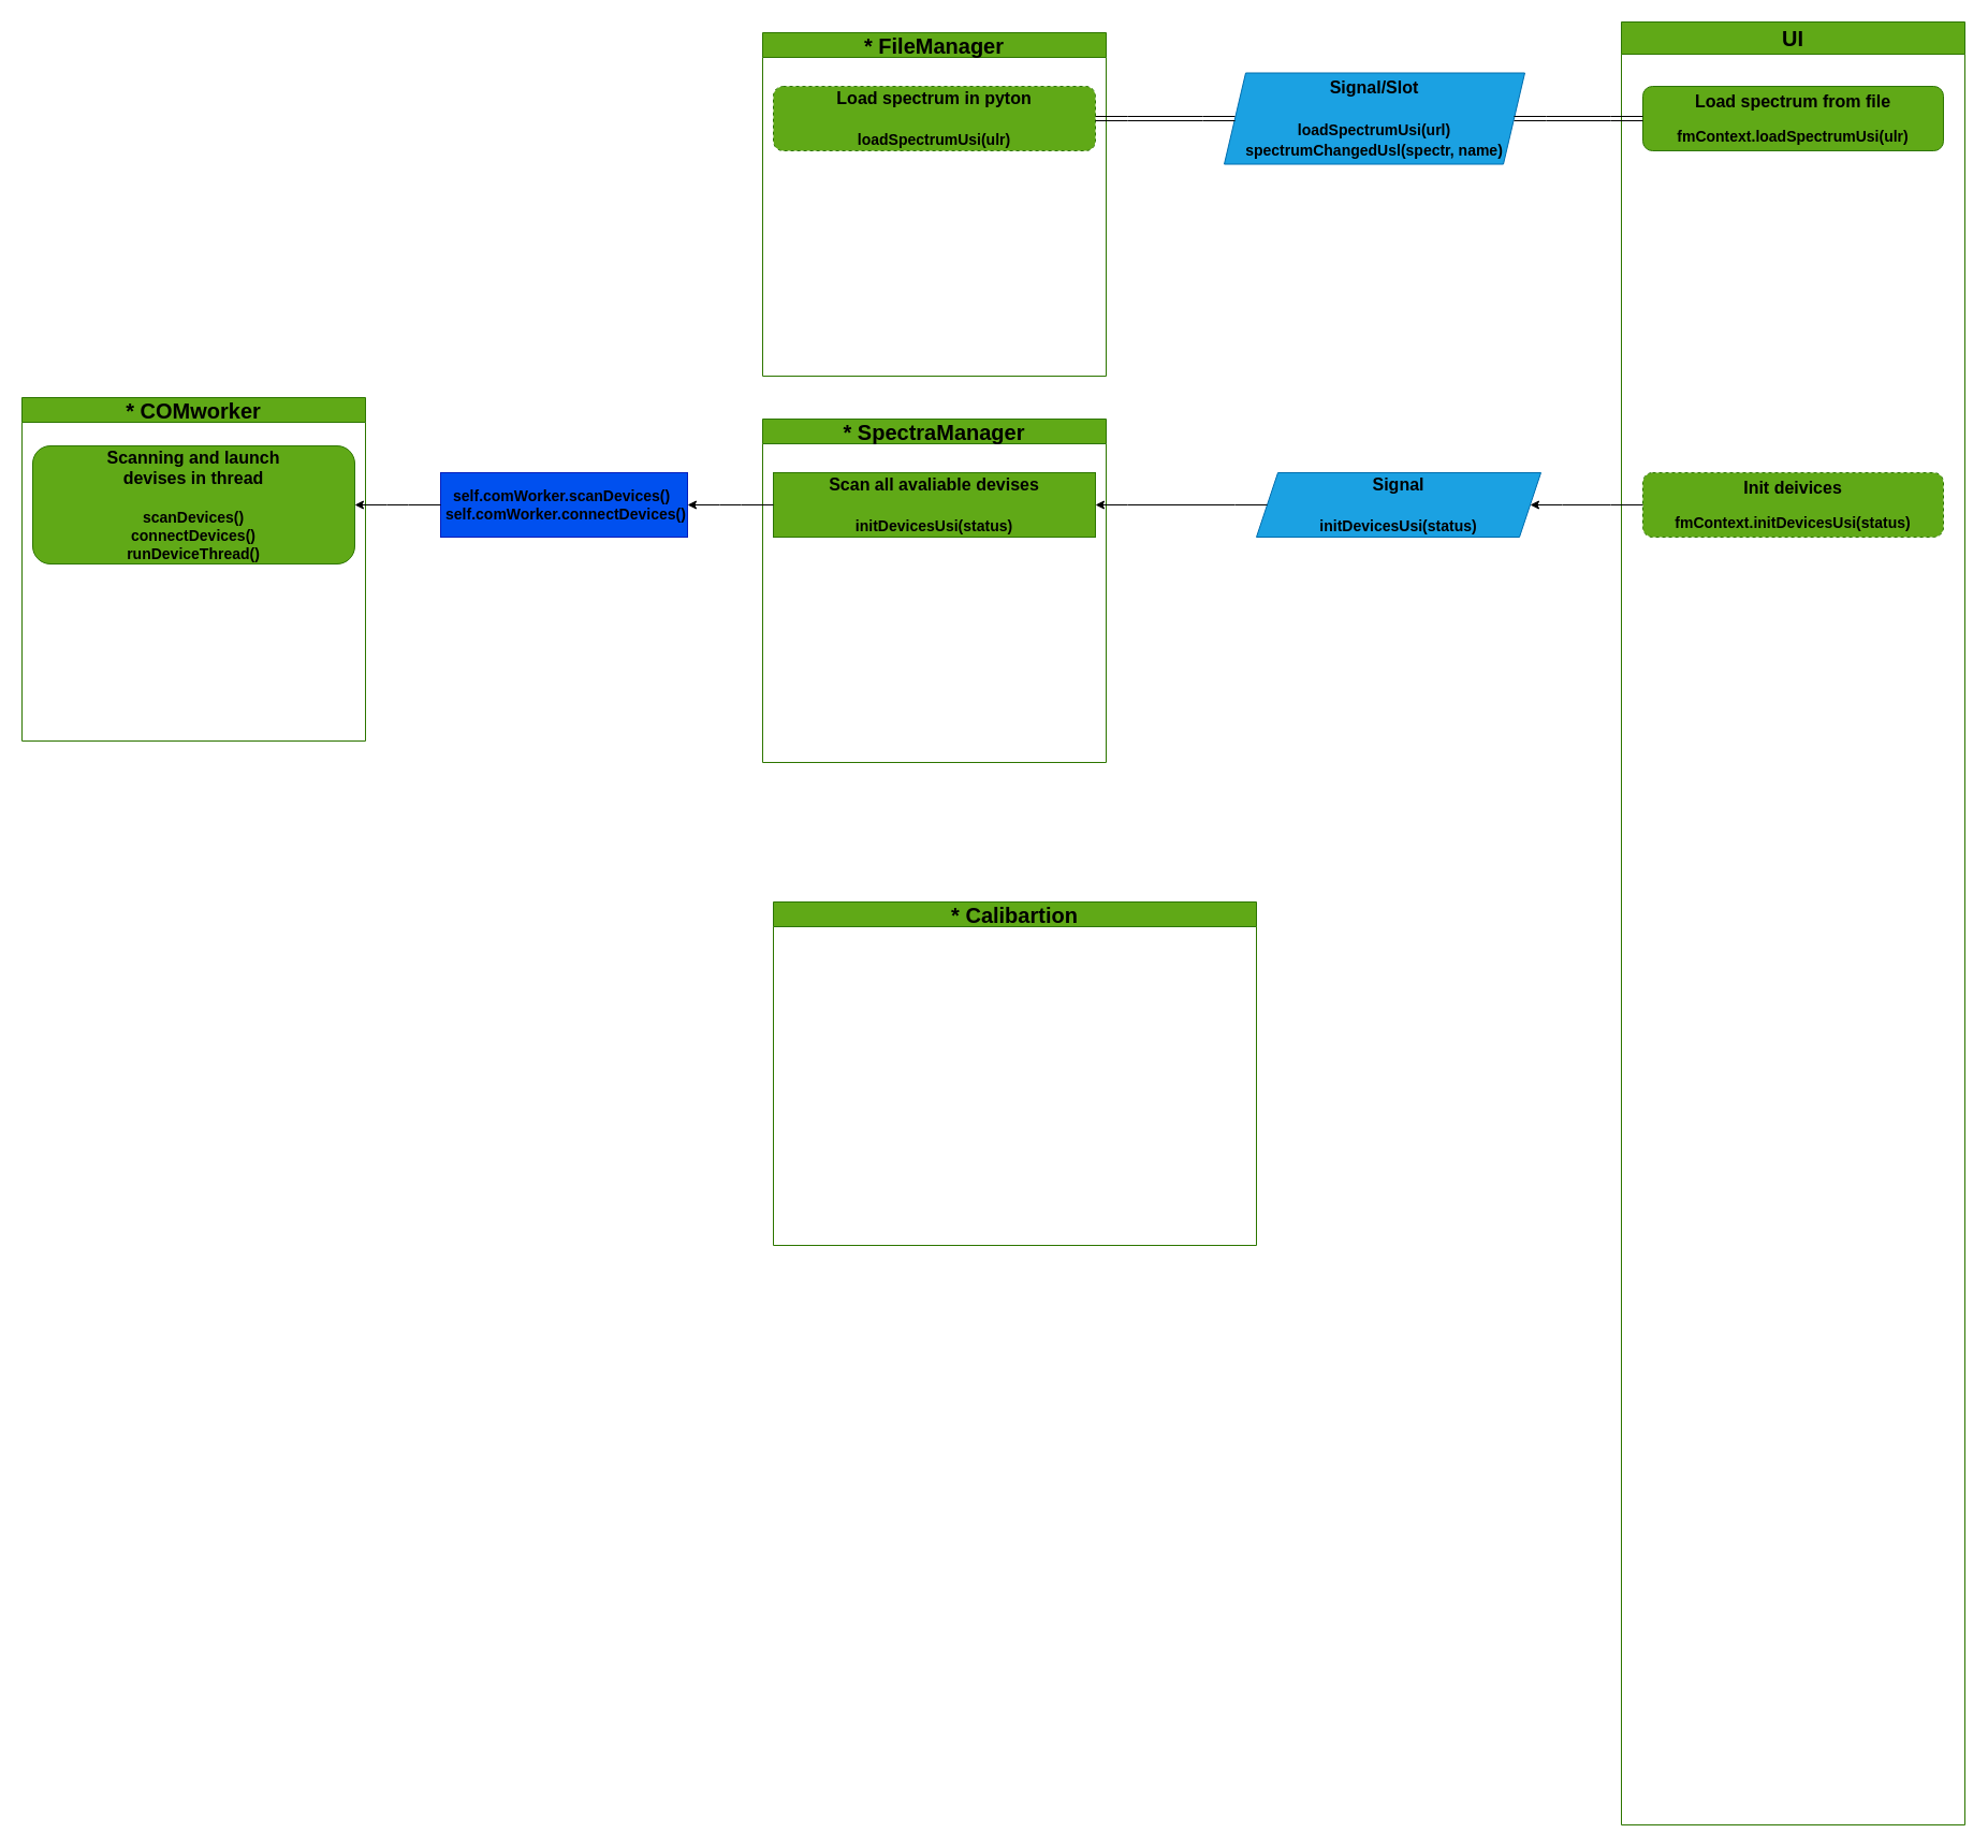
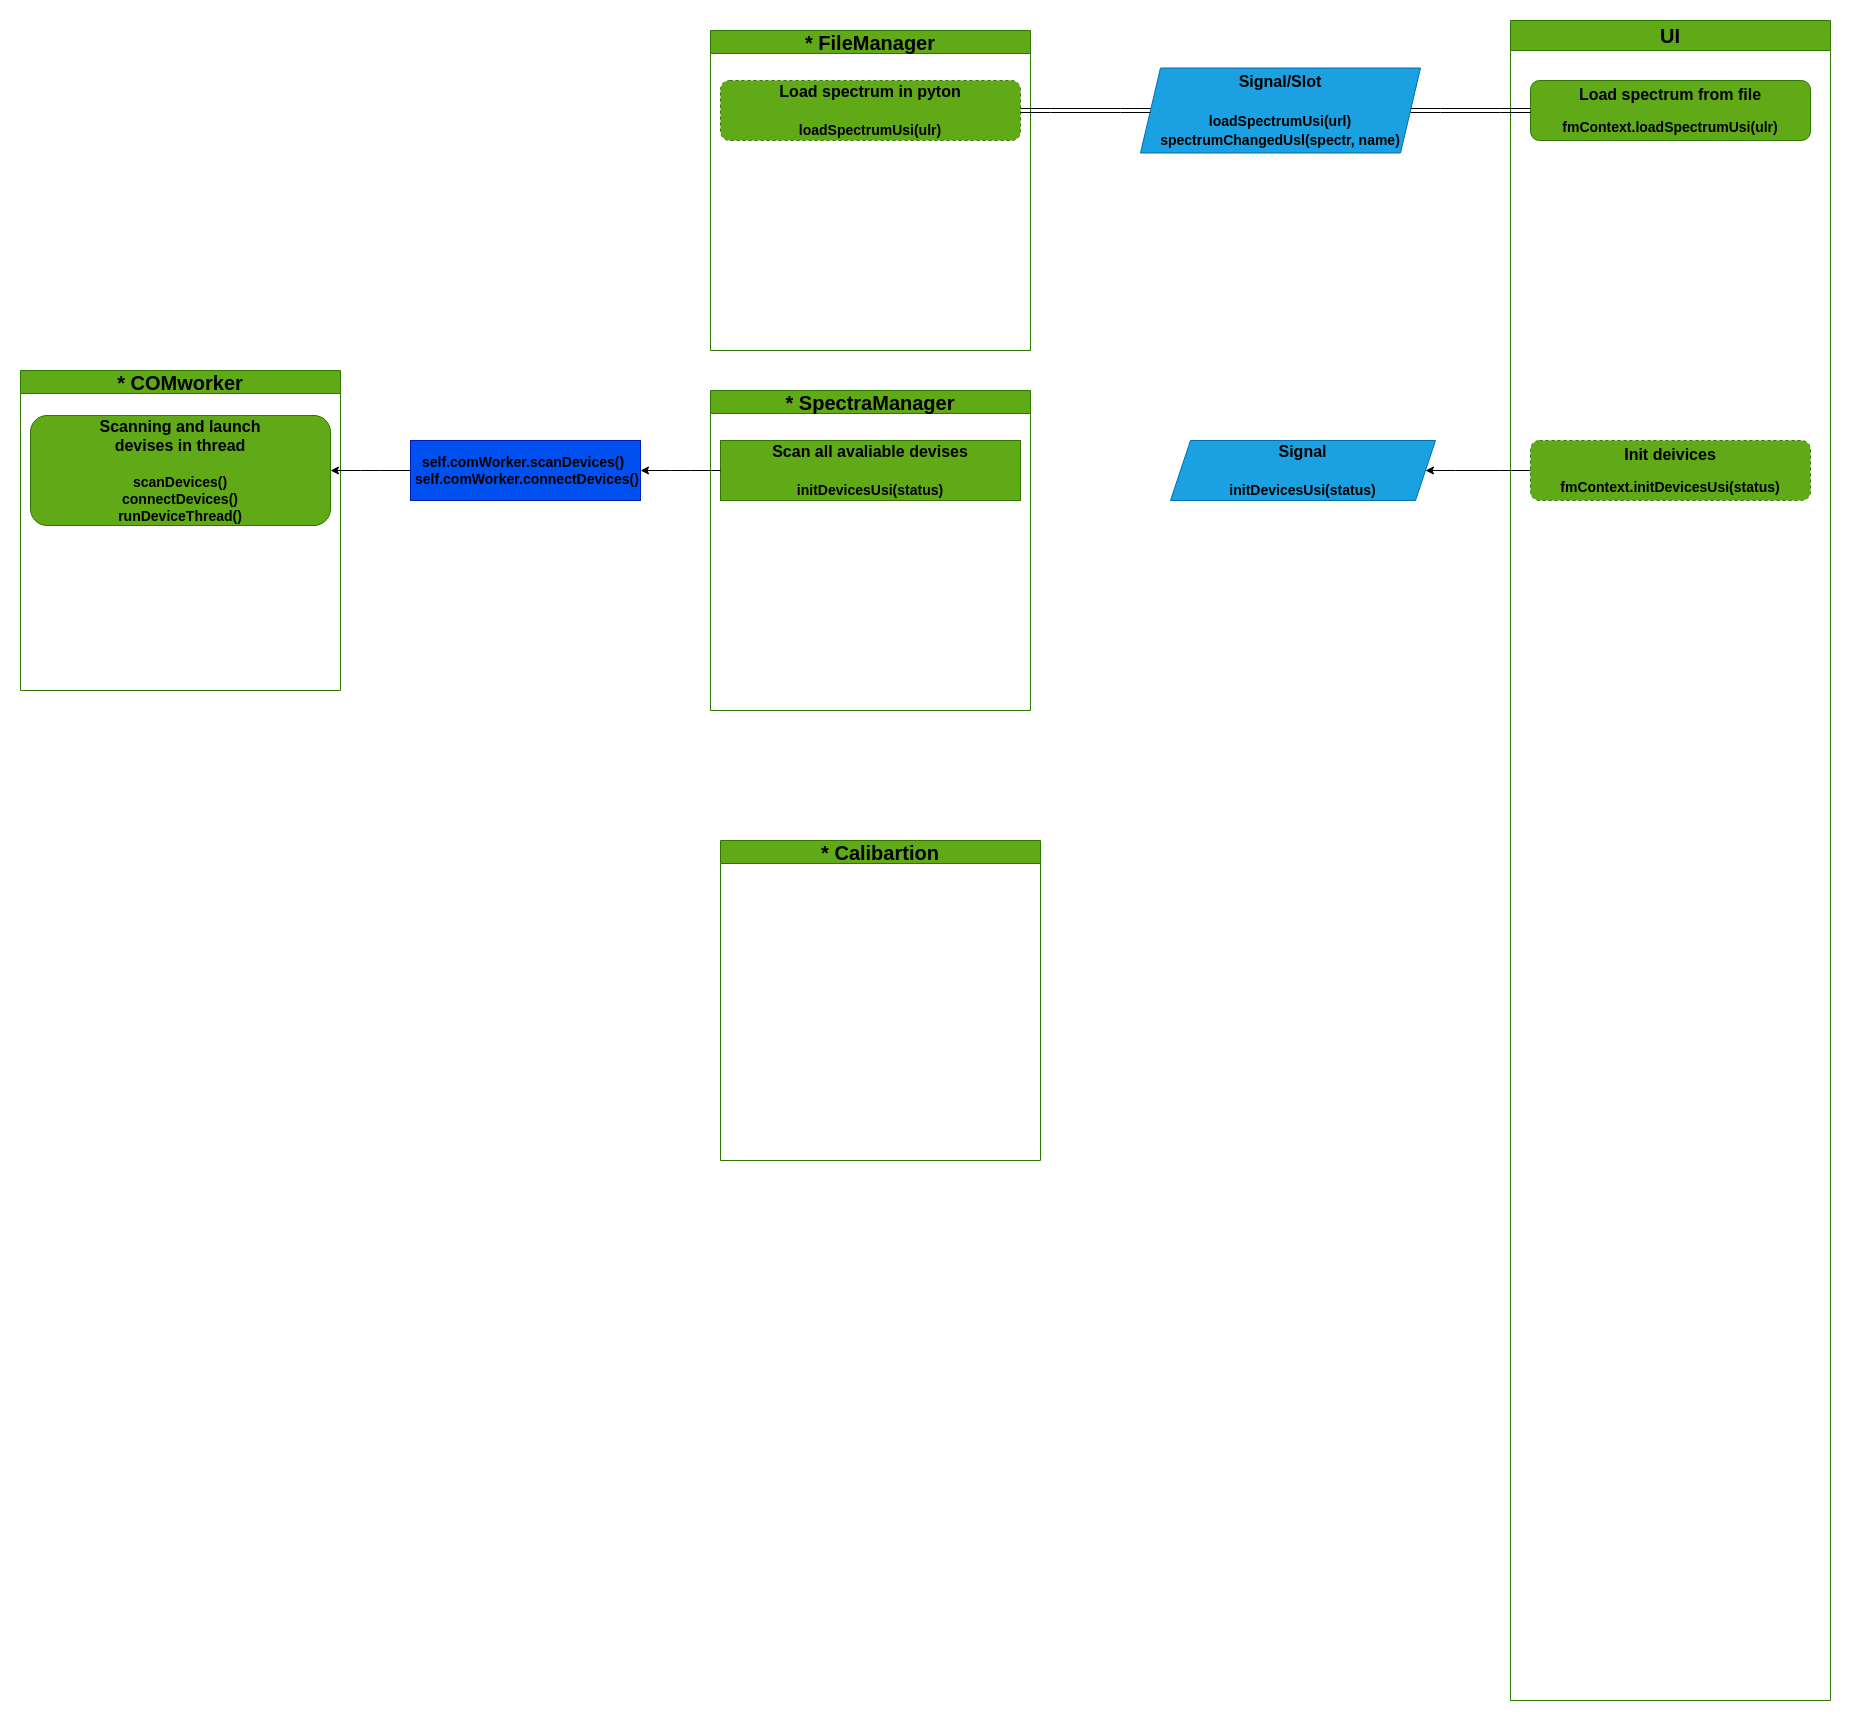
  <mxCell id="0" />
  <mxCell id="1" parent="0" />
  <mxCell id="2" value="&lt;font style=&quot;font-size: 20px;&quot; color=&quot;#000000&quot;&gt;* SpectraManager&lt;br style=&quot;font-size: 20px;&quot;&gt;&lt;/font&gt;" style="swimlane;whiteSpace=wrap;html=1;fillColor=#60a917;fontColor=#ffffff;strokeColor=#2D7600;fontSize=20;" parent="1" vertex="1"><mxGeometry x="710" y="390" width="320" height="320" as="geometry" /></mxCell>
  <mxCell id="3" value="&lt;font color=&quot;#000000&quot; style=&quot;font-size: 16px;&quot;&gt;&lt;b style=&quot;&quot;&gt;Scan all avaliable devises&lt;/b&gt;&lt;br&gt;&lt;br&gt;&lt;/font&gt;&lt;b style=&quot;border-color: var(--border-color); color: rgb(0, 0, 0);&quot;&gt;&lt;font style=&quot;border-color: var(--border-color); font-size: 14px;&quot;&gt;initDevicesUsi(status)&lt;/font&gt;&lt;/b&gt;&lt;font color=&quot;#000000&quot; style=&quot;font-size: 16px;&quot;&gt;&lt;br&gt;&lt;/font&gt;" style="whiteSpace=wrap;html=1;fillColor=#60a917;strokeColor=#2D7600;fontColor=#ffffff;rounded=0;" vertex="1" parent="2"><mxGeometry x="10" y="50" width="300" height="60" as="geometry" /></mxCell>
  <mxCell id="4" value="&lt;font style=&quot;font-size: 20px;&quot; color=&quot;#000000&quot;&gt;* COMworker&lt;/font&gt;" style="swimlane;whiteSpace=wrap;html=1;fillColor=#60a917;fontColor=#ffffff;strokeColor=#2D7600;fontSize=20;" parent="1" vertex="1"><mxGeometry x="20" y="370" width="320" height="320" as="geometry" /></mxCell>
  <mxCell id="5" value="&lt;font style=&quot;font-size: 14px;&quot;&gt;&lt;b&gt;&lt;font color=&quot;#000000&quot; style=&quot;font-size: 16px;&quot;&gt;Scanning and launch &lt;br&gt;devises in thread&lt;br&gt;&lt;br&gt;&lt;/font&gt;&lt;span style=&quot;border-color: var(--border-color); color: rgb(0, 0, 0);&quot;&gt;&lt;font style=&quot;border-color: var(--border-color); font-size: 14px;&quot;&gt;scanDevices()&lt;br&gt;&lt;/font&gt;&lt;/span&gt;&lt;/b&gt;&lt;/font&gt;&lt;font color=&quot;#000000&quot; style=&quot;font-size: 14px;&quot;&gt;&lt;font style=&quot;font-size: 14px;&quot;&gt;&lt;b&gt;connectDevices()&lt;br&gt;runDeviceThread()&lt;/b&gt;&lt;/font&gt;&lt;br&gt;&lt;/font&gt;" style="rounded=1;whiteSpace=wrap;html=1;fillColor=#60a917;strokeColor=#2D7600;fontColor=#ffffff;" vertex="1" parent="4"><mxGeometry x="10" y="45" width="300" height="110" as="geometry" /></mxCell>
  <mxCell id="6" value="&lt;font style=&quot;font-size: 20px;&quot; color=&quot;#000000&quot;&gt;UI&lt;/font&gt;" style="swimlane;whiteSpace=wrap;html=1;fillColor=#60a917;fontColor=#ffffff;strokeColor=#2D7600;startSize=30;" parent="1" vertex="1"><mxGeometry x="1510" y="20" width="320" height="1680" as="geometry" /></mxCell>
  <mxCell id="7" value="&lt;font color=&quot;#000000&quot; style=&quot;&quot;&gt;&lt;b style=&quot;font-size: 16px;&quot;&gt;Load spectrum from file&lt;/b&gt;&lt;br&gt;&lt;br&gt;&lt;b style=&quot;&quot;&gt;&lt;font style=&quot;font-size: 14px;&quot;&gt;fmContext.loadSpectrumUsi(ulr)&lt;/font&gt;&lt;/b&gt;&lt;br&gt;&lt;/font&gt;" style="rounded=1;whiteSpace=wrap;html=1;fillColor=#60a917;strokeColor=#2D7600;fontColor=#ffffff;" vertex="1" parent="6"><mxGeometry x="20" y="60" width="280" height="60" as="geometry" /></mxCell>
  <mxCell id="8" value="&lt;font color=&quot;#000000&quot; style=&quot;&quot;&gt;&lt;span style=&quot;font-size: 16px;&quot;&gt;&lt;b&gt;Init deivices&lt;/b&gt;&lt;/span&gt;&lt;br&gt;&lt;br&gt;&lt;font style=&quot;font-size: 14px;&quot;&gt;&lt;b&gt;fmContext.initDevicesUsi(status)&lt;/b&gt;&lt;/font&gt;&lt;br&gt;&lt;/font&gt;" style="rounded=1;whiteSpace=wrap;html=1;fillColor=#60a917;strokeColor=#2D7600;fontColor=#ffffff;dashed=1;" vertex="1" parent="6"><mxGeometry x="20" y="420" width="280" height="60" as="geometry" /></mxCell>
  <mxCell id="9" value="&lt;font style=&quot;font-size: 20px;&quot; color=&quot;#000000&quot;&gt;* FileManager&lt;br&gt;&lt;/font&gt;" style="swimlane;whiteSpace=wrap;html=1;fillColor=#60a917;fontColor=#ffffff;strokeColor=#2D7600;fontSize=20;" vertex="1" parent="1"><mxGeometry x="710" y="30" width="320" height="320" as="geometry" /></mxCell>
  <mxCell id="10" value="&lt;font color=&quot;#000000&quot; style=&quot;font-size: 16px;&quot;&gt;&lt;b style=&quot;&quot;&gt;Load spectrum in pyton&lt;/b&gt;&lt;br&gt;&lt;br&gt;&lt;/font&gt;&lt;b style=&quot;border-color: var(--border-color); color: rgb(0, 0, 0);&quot;&gt;&lt;font style=&quot;border-color: var(--border-color); font-size: 14px;&quot;&gt;loadSpectrumUsi(ulr)&lt;/font&gt;&lt;/b&gt;&lt;font color=&quot;#000000&quot; style=&quot;font-size: 16px;&quot;&gt;&lt;br&gt;&lt;/font&gt;" style="rounded=1;whiteSpace=wrap;html=1;fillColor=#60a917;strokeColor=#2D7600;fontColor=#ffffff;dashed=1;" vertex="1" parent="9"><mxGeometry x="10" y="50" width="300" height="60" as="geometry" /></mxCell>
- <mxCell id="11" value="&lt;font style=&quot;font-size: 20px;&quot; color=&quot;#000000&quot;&gt;* Calibartion&lt;br&gt;&lt;/font&gt;" style="swimlane;whiteSpace=wrap;html=1;fillColor=#60a917;fontColor=#ffffff;strokeColor=#2D7600;fontSize=20;" vertex="1" parent="1"><mxGeometry x="720" y="840" width="450" height="320" as="geometry" /></mxCell>
+ <mxCell id="11" value="&lt;font style=&quot;font-size: 20px;&quot; color=&quot;#000000&quot;&gt;* Calibartion&lt;br&gt;&lt;/font&gt;" style="swimlane;whiteSpace=wrap;html=1;fillColor=#60a917;fontColor=#ffffff;strokeColor=#2D7600;fontSize=20;" vertex="1" parent="1"><mxGeometry x="720" y="840" width="320" height="320" as="geometry" /></mxCell>
  <mxCell id="12" value="&lt;font style=&quot;&quot;&gt;&lt;font style=&quot;&quot; color=&quot;#000000&quot;&gt;&lt;b style=&quot;&quot;&gt;&lt;span style=&quot;border-color: var(--border-color);&quot;&gt;&lt;font style=&quot;font-size: 16px;&quot;&gt;Signal/Slot&lt;/font&gt;&lt;br&gt;&lt;br&gt;&lt;span style=&quot;font-size: 14px;&quot;&gt;loadSpectrumUsi(url)&lt;/span&gt;&lt;br&gt;&lt;/span&gt;&lt;span style=&quot;font-size: 14px;&quot;&gt;spectrumChangedUsl(spectr, name)&lt;/span&gt;&lt;/b&gt;&lt;/font&gt;&lt;br style=&quot;font-size: 16px;&quot;&gt;&lt;/font&gt;" style="shape=parallelogram;perimeter=parallelogramPerimeter;whiteSpace=wrap;html=1;fixedSize=1;fillColor=#1ba1e2;fontColor=#ffffff;strokeColor=#006EAF;fontSize=16;" vertex="1" parent="1"><mxGeometry x="1140" y="67.5" width="280" height="85" as="geometry" /></mxCell>
  <mxCell id="13" value="" style="endArrow=classic;startArrow=classic;html=1;rounded=0;entryX=0;entryY=0.5;entryDx=0;entryDy=0;exitX=1;exitY=0.5;exitDx=0;exitDy=0;edgeStyle=entityRelationEdgeStyle;shape=link;" edge="1" parent="1" source="12" target="7"><mxGeometry width="50" height="50" relative="1" as="geometry"><mxPoint x="1370" y="250" as="sourcePoint" /><mxPoint x="1420" y="200" as="targetPoint" /></mxGeometry></mxCell>
  <mxCell id="14" value="" style="endArrow=classic;startArrow=classic;html=1;rounded=0;entryX=1;entryY=0.5;entryDx=0;entryDy=0;exitX=0;exitY=0.5;exitDx=0;exitDy=0;edgeStyle=entityRelationEdgeStyle;shape=link;" edge="1" parent="1" source="12" target="10"><mxGeometry width="50" height="50" relative="1" as="geometry"><mxPoint x="1440" y="120" as="sourcePoint" /><mxPoint x="1540" y="120" as="targetPoint" /><Array as="points"><mxPoint x="1480" y="140" /></Array></mxGeometry></mxCell>
  <mxCell id="15" value="&lt;font style=&quot;&quot;&gt;&lt;font style=&quot;&quot; color=&quot;#000000&quot;&gt;&lt;b style=&quot;&quot;&gt;&lt;font style=&quot;font-size: 16px;&quot;&gt;Signal&lt;/font&gt;&lt;br&gt;&lt;br&gt;&lt;/b&gt;&lt;/font&gt;&lt;b style=&quot;font-size: 14px; border-color: var(--border-color); color: rgb(0, 0, 0);&quot;&gt;initDevicesUsi(status)&lt;/b&gt;&lt;br style=&quot;font-size: 16px;&quot;&gt;&lt;/font&gt;" style="shape=parallelogram;perimeter=parallelogramPerimeter;whiteSpace=wrap;html=1;fixedSize=1;fillColor=#1ba1e2;fontColor=#ffffff;strokeColor=#006EAF;fontSize=16;" vertex="1" parent="1"><mxGeometry x="1170" y="440" width="265" height="60" as="geometry" /></mxCell>
- <mxCell id="16" value="" style="endArrow=classic;html=1;rounded=0;exitX=0;exitY=0.5;exitDx=0;exitDy=0;entryX=1;entryY=0.5;entryDx=0;entryDy=0;edgeStyle=entityRelationEdgeStyle;" edge="1" parent="1" source="15" target="3"><mxGeometry width="50" height="50" relative="1" as="geometry"><mxPoint x="1120" y="610" as="sourcePoint" /><mxPoint x="1170" y="560" as="targetPoint" /></mxGeometry></mxCell>
  <mxCell id="17" value="" style="endArrow=classic;html=1;rounded=0;entryX=1;entryY=0.5;entryDx=0;entryDy=0;exitX=0;exitY=0.5;exitDx=0;exitDy=0;edgeStyle=entityRelationEdgeStyle;" edge="1" parent="1" source="8" target="15"><mxGeometry width="50" height="50" relative="1" as="geometry"><mxPoint x="1360" y="640" as="sourcePoint" /><mxPoint x="1410" y="590" as="targetPoint" /></mxGeometry></mxCell>
  <mxCell id="18" value="&lt;div&gt;&lt;font style=&quot;font-size: 14px;&quot; color=&quot;#000000&quot;&gt;&lt;b&gt;self.comWorker.scanDevices()&lt;span style=&quot;background-color: initial;&quot;&gt;&amp;nbsp; &amp;nbsp;self.comWorker.connectDevices()&lt;/span&gt;&lt;/b&gt;&lt;/font&gt;&lt;/div&gt;" style="rounded=0;whiteSpace=wrap;html=1;fillColor=#0050ef;fontColor=#ffffff;strokeColor=#001DBC;" vertex="1" parent="1"><mxGeometry x="410" y="440" width="230" height="60" as="geometry" /></mxCell>
  <mxCell id="19" value="" style="endArrow=classic;html=1;rounded=0;exitX=0;exitY=0.5;exitDx=0;exitDy=0;entryX=1;entryY=0.5;entryDx=0;entryDy=0;edgeStyle=entityRelationEdgeStyle;" edge="1" parent="1" source="3" target="18"><mxGeometry width="50" height="50" relative="1" as="geometry"><mxPoint x="620" y="620" as="sourcePoint" /><mxPoint x="670" y="570" as="targetPoint" /></mxGeometry></mxCell>
  <mxCell id="20" value="" style="endArrow=classic;html=1;rounded=0;exitX=0;exitY=0.5;exitDx=0;exitDy=0;edgeStyle=entityRelationEdgeStyle;entryX=1;entryY=0.5;entryDx=0;entryDy=0;" edge="1" parent="1" source="18" target="5"><mxGeometry width="50" height="50" relative="1" as="geometry"><mxPoint x="730" y="480" as="sourcePoint" /><mxPoint x="450" y="560" as="targetPoint" /></mxGeometry></mxCell>
